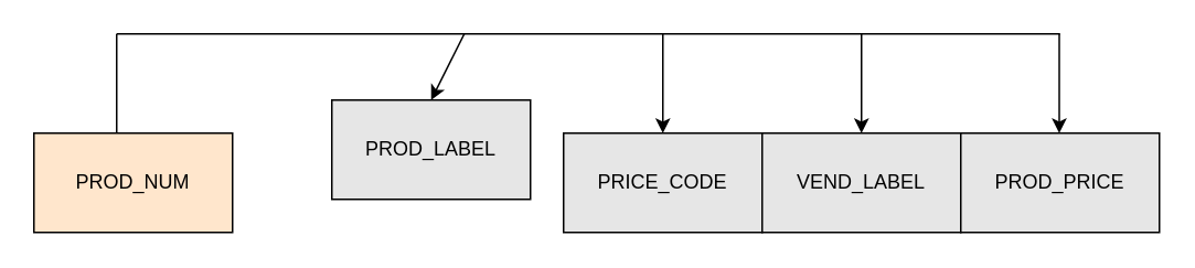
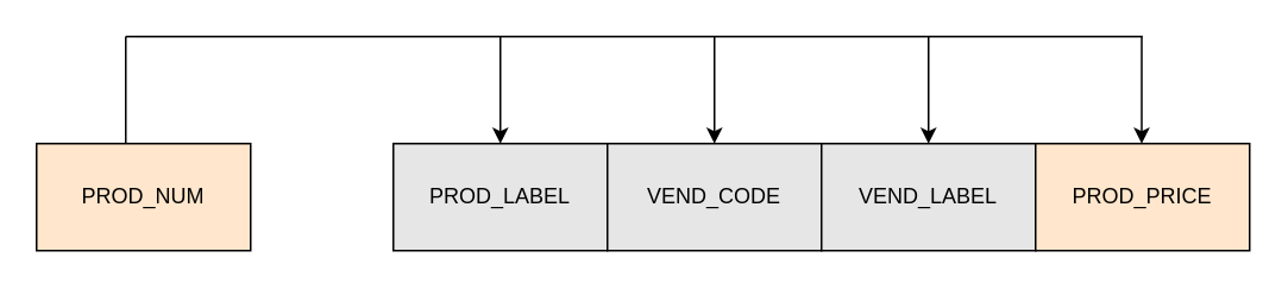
  <mxCell id="0" />
  <mxCell id="1" parent="0" />
- <mxCell id="2" value="PROD_LABEL" style="rounded=0;whiteSpace=wrap;html=1;fillColor=#E6E6E6;" vertex="1" parent="1"><mxGeometry x="200" y="60" width="120" height="60" as="geometry" /></mxCell>
- <mxCell id="3" value="PRICE_CODE" style="rounded=0;whiteSpace=wrap;html=1;fillColor=#E6E6E6;" vertex="1" parent="1"><mxGeometry x="340" y="80" width="120" height="60" as="geometry" /></mxCell>
+ <mxCell id="2" value="PROD_LABEL" style="rounded=0;whiteSpace=wrap;html=1;fillColor=#E6E6E6;" vertex="1" parent="1"><mxGeometry x="220" y="80" width="120" height="60" as="geometry" /></mxCell>
+ <mxCell id="3" value="VEND_CODE" style="rounded=0;whiteSpace=wrap;html=1;fillColor=#E6E6E6;" vertex="1" parent="1"><mxGeometry x="340" y="80" width="120" height="60" as="geometry" /></mxCell>
  <mxCell id="4" value="VEND_LABEL" style="rounded=0;whiteSpace=wrap;html=1;fillColor=#E6E6E6;" vertex="1" parent="1"><mxGeometry x="460" y="80" width="120" height="60" as="geometry" /></mxCell>
  <mxCell id="5" value="PROD_NUM" style="rounded=0;whiteSpace=wrap;html=1;fillColor=#ffe6cc;" vertex="1" parent="1"><mxGeometry x="20" y="80" width="120" height="60" as="geometry" /></mxCell>
- <mxCell id="6" value="PROD_PRICE" style="rounded=0;whiteSpace=wrap;html=1;fillColor=#E6E6E6;" vertex="1" parent="1"><mxGeometry x="580" y="80" width="120" height="60" as="geometry" /></mxCell>
+ <mxCell id="6" value="PROD_PRICE" style="rounded=0;whiteSpace=wrap;html=1;fillColor=#ffe6cc;" vertex="1" parent="1"><mxGeometry x="580" y="80" width="120" height="60" as="geometry" /></mxCell>
  <mxCell id="7" value="" style="endArrow=classic;html=1;rounded=0;entryX=0.5;entryY=0;entryDx=0;entryDy=0;" edge="1" parent="1" target="2"><mxGeometry width="50" height="50" relative="1" as="geometry"><mxPoint x="280" y="20" as="sourcePoint" /><mxPoint x="300" y="60" as="targetPoint" /></mxGeometry></mxCell>
  <mxCell id="8" value="" style="endArrow=classic;html=1;rounded=0;entryX=0.5;entryY=0;entryDx=0;entryDy=0;" edge="1" parent="1" target="3"><mxGeometry width="50" height="50" relative="1" as="geometry"><mxPoint x="400" y="20" as="sourcePoint" /><mxPoint x="290" y="90" as="targetPoint" /></mxGeometry></mxCell>
  <mxCell id="9" value="" style="endArrow=classic;html=1;rounded=0;entryX=0.5;entryY=0;entryDx=0;entryDy=0;" edge="1" parent="1" target="4"><mxGeometry width="50" height="50" relative="1" as="geometry"><mxPoint x="520" y="20" as="sourcePoint" /><mxPoint x="300" y="100" as="targetPoint" /></mxGeometry></mxCell>
  <mxCell id="10" value="" style="endArrow=classic;html=1;rounded=0;entryX=0.5;entryY=0;entryDx=0;entryDy=0;" edge="1" parent="1"><mxGeometry width="50" height="50" relative="1" as="geometry"><mxPoint x="639.5" y="20" as="sourcePoint" /><mxPoint x="639.5" y="80" as="targetPoint" /></mxGeometry></mxCell>
  <mxCell id="11" value="" style="endArrow=none;html=1;rounded=0;" edge="1" parent="1"><mxGeometry width="50" height="50" relative="1" as="geometry"><mxPoint x="640" y="20" as="sourcePoint" /><mxPoint x="70" y="20" as="targetPoint" /></mxGeometry></mxCell>
  <mxCell id="12" value="" style="endArrow=none;html=1;rounded=0;exitX=0.75;exitY=0;exitDx=0;exitDy=0;" edge="1" parent="1"><mxGeometry width="50" height="50" relative="1" as="geometry"><mxPoint x="70" y="80" as="sourcePoint" /><mxPoint x="70" y="20" as="targetPoint" /></mxGeometry></mxCell>
